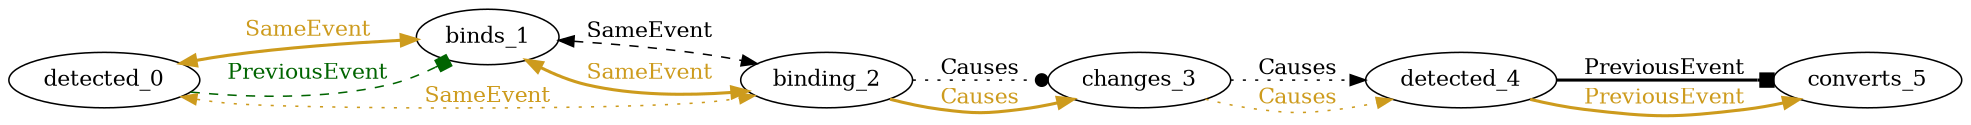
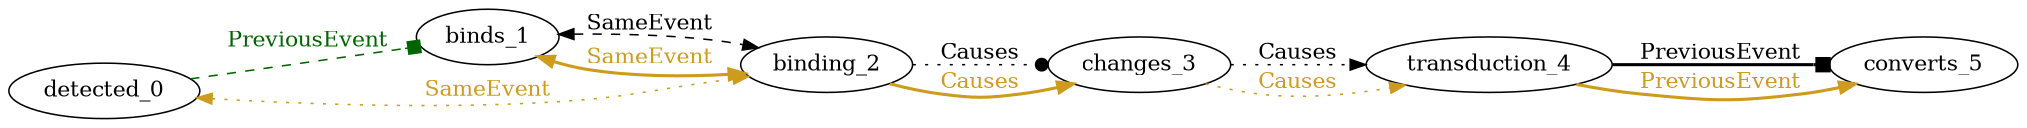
  digraph {
    rankdir=LR
    edge [color=goldenrod3 fontcolor=goldenrod3 style=bold]
    n1 [label=detected_0]
    n2 [label=binds_1]
    n3 [label=binding_2]
    n4 [label=changes_3]
-   n5 [label=detected_4]
+   n5 [label=transduction_4]
    n6 [label=converts_5]
-   n1 -> n2 [dir=both label=SameEvent]
    n1 -> n2 [arrowhead=box color=darkgreen fontcolor=darkgreen label=PreviousEvent style=dashed]
    n1 -> n3 [dir=both label=SameEvent style=dotted]
    n2 -> n3 [color=Black dir=both fontcolor=black label=SameEvent style=dashed]
    n2 -> n3 [dir=both label=SameEvent]
    n3 -> n4 [arrowhead=dot color=Black fontcolor=black label=Causes style=dotted]
    n3 -> n4 [arrowhead=normal label=Causes]
    n4 -> n5 [arrowhead=normal color=Black fontcolor=black label=Causes style=dotted]
    n4 -> n5 [arrowhead=normal label=Causes style=dotted]
    n5 -> n6 [arrowhead=box color=Black fontcolor=black label=PreviousEvent]
    n5 -> n6 [arrowhead=normal label=PreviousEvent]
  }
